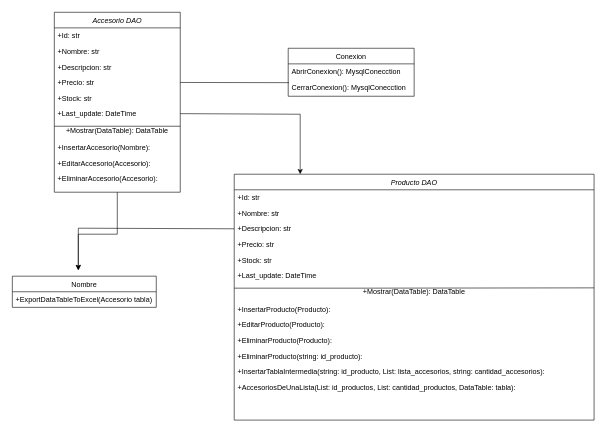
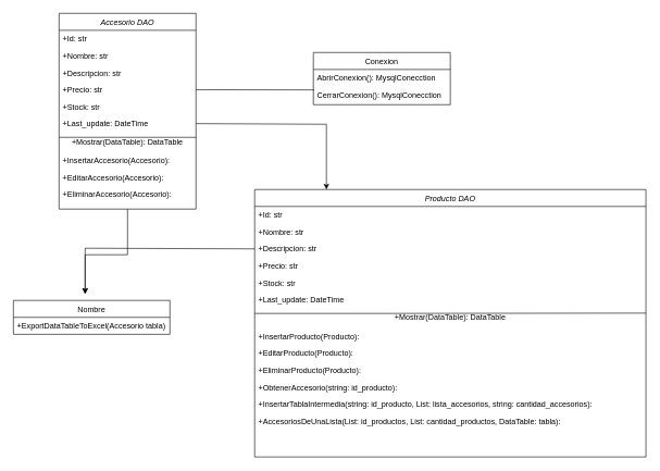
  <mxCell id="0" />
  <mxCell id="1" parent="0" />
  <mxCell id="2" value="Accesorio DAO" style="swimlane;fontStyle=2;align=center;verticalAlign=top;childLayout=stackLayout;horizontal=1;startSize=26;horizontalStack=0;resizeParent=1;resizeLast=0;collapsible=1;marginBottom=0;rounded=0;shadow=0;strokeWidth=1;" parent="1" vertex="1"><mxGeometry x="90" y="20" width="210" height="300" as="geometry"><mxRectangle x="230" y="140" width="160" height="26" as="alternateBounds" /></mxGeometry></mxCell>
  <mxCell id="3" value="+Id: str" style="text;align=left;verticalAlign=top;spacingLeft=4;spacingRight=4;overflow=hidden;rotatable=0;points=[[0,0.5],[1,0.5]];portConstraint=eastwest;" parent="2" vertex="1"><mxGeometry y="26" width="210" height="26" as="geometry" /></mxCell>
  <mxCell id="4" value="+Nombre: str" style="text;align=left;verticalAlign=top;spacingLeft=4;spacingRight=4;overflow=hidden;rotatable=0;points=[[0,0.5],[1,0.5]];portConstraint=eastwest;rounded=0;shadow=0;html=0;" parent="2" vertex="1"><mxGeometry y="52" width="210" height="26" as="geometry" /></mxCell>
  <mxCell id="5" value="+Descripcion: str" style="text;align=left;verticalAlign=top;spacingLeft=4;spacingRight=4;overflow=hidden;rotatable=0;points=[[0,0.5],[1,0.5]];portConstraint=eastwest;rounded=0;shadow=0;html=0;" parent="2" vertex="1"><mxGeometry y="78" width="210" height="26" as="geometry" /></mxCell>
  <mxCell id="6" value="+Precio: str" style="text;align=left;verticalAlign=top;spacingLeft=4;spacingRight=4;overflow=hidden;rotatable=0;points=[[0,0.5],[1,0.5]];portConstraint=eastwest;rounded=0;shadow=0;html=0;" vertex="1" parent="2"><mxGeometry y="104" width="210" height="26" as="geometry" /></mxCell>
  <mxCell id="7" value="+Stock: str" style="text;align=left;verticalAlign=top;spacingLeft=4;spacingRight=4;overflow=hidden;rotatable=0;points=[[0,0.5],[1,0.5]];portConstraint=eastwest;rounded=0;shadow=0;html=0;" vertex="1" parent="2"><mxGeometry y="130" width="210" height="26" as="geometry" /></mxCell>
  <mxCell id="8" value="+Last_update: DateTime" style="text;align=left;verticalAlign=top;spacingLeft=4;spacingRight=4;overflow=hidden;rotatable=0;points=[[0,0.5],[1,0.5]];portConstraint=eastwest;rounded=0;shadow=0;html=0;" vertex="1" parent="2"><mxGeometry y="156" width="210" height="26" as="geometry" /></mxCell>
  <mxCell id="9" value="" style="endArrow=none;html=1;rounded=0;" edge="1" parent="2"><mxGeometry width="50" height="50" relative="1" as="geometry"><mxPoint y="190" as="sourcePoint" /><mxPoint x="210" y="190" as="targetPoint" /></mxGeometry></mxCell>
  <mxCell id="10" value="+Mostrar(DataTable): DataTable" style="text;html=1;strokeColor=none;fillColor=none;align=center;verticalAlign=middle;whiteSpace=wrap;rounded=0;" vertex="1" parent="2"><mxGeometry y="182" width="210" height="30" as="geometry" /></mxCell>
- <mxCell id="11" value="+InsertarAccesorio(Nombre): " style="text;align=left;verticalAlign=top;spacingLeft=4;spacingRight=4;overflow=hidden;rotatable=0;points=[[0,0.5],[1,0.5]];portConstraint=eastwest;" parent="2" vertex="1"><mxGeometry y="212" width="210" height="26" as="geometry" /></mxCell>
+ <mxCell id="11" value="+InsertarAccesorio(Accesorio): " style="text;align=left;verticalAlign=top;spacingLeft=4;spacingRight=4;overflow=hidden;rotatable=0;points=[[0,0.5],[1,0.5]];portConstraint=eastwest;" parent="2" vertex="1"><mxGeometry y="212" width="210" height="26" as="geometry" /></mxCell>
  <mxCell id="12" value="+EditarAccesorio(Accesorio): " style="text;align=left;verticalAlign=top;spacingLeft=4;spacingRight=4;overflow=hidden;rotatable=0;points=[[0,0.5],[1,0.5]];portConstraint=eastwest;" vertex="1" parent="2"><mxGeometry y="238" width="210" height="26" as="geometry" /></mxCell>
  <mxCell id="13" value="+EliminarAccesorio(Accesorio): " style="text;align=left;verticalAlign=top;spacingLeft=4;spacingRight=4;overflow=hidden;rotatable=0;points=[[0,0.5],[1,0.5]];portConstraint=eastwest;" vertex="1" parent="2"><mxGeometry y="264" width="210" height="26" as="geometry" /></mxCell>
  <mxCell id="14" value="Conexion" style="swimlane;fontStyle=0;align=center;verticalAlign=top;childLayout=stackLayout;horizontal=1;startSize=26;horizontalStack=0;resizeParent=1;resizeLast=0;collapsible=1;marginBottom=0;rounded=0;shadow=0;strokeWidth=1;" parent="1" vertex="1"><mxGeometry x="480" y="80" width="210" height="80" as="geometry"><mxRectangle x="550" y="140" width="160" height="26" as="alternateBounds" /></mxGeometry></mxCell>
  <mxCell id="15" value="AbrirConexion(): MysqlConecction" style="text;align=left;verticalAlign=top;spacingLeft=4;spacingRight=4;overflow=hidden;rotatable=0;points=[[0,0.5],[1,0.5]];portConstraint=eastwest;" vertex="1" parent="14"><mxGeometry y="26" width="210" height="26" as="geometry" /></mxCell>
  <mxCell id="16" value="CerrarConexion(): MysqlConecction" style="text;align=left;verticalAlign=top;spacingLeft=4;spacingRight=4;overflow=hidden;rotatable=0;points=[[0,0.5],[1,0.5]];portConstraint=eastwest;" vertex="1" parent="14"><mxGeometry y="52" width="210" height="26" as="geometry" /></mxCell>
  <mxCell id="17" value="Producto DAO" style="swimlane;fontStyle=2;align=center;verticalAlign=top;childLayout=stackLayout;horizontal=1;startSize=26;horizontalStack=0;resizeParent=1;resizeLast=0;collapsible=1;marginBottom=0;rounded=0;shadow=0;strokeWidth=1;" vertex="1" parent="1"><mxGeometry x="390" y="290" width="600" height="410" as="geometry"><mxRectangle x="230" y="140" width="160" height="26" as="alternateBounds" /></mxGeometry></mxCell>
  <mxCell id="18" value="+Id: str" style="text;align=left;verticalAlign=top;spacingLeft=4;spacingRight=4;overflow=hidden;rotatable=0;points=[[0,0.5],[1,0.5]];portConstraint=eastwest;" vertex="1" parent="17"><mxGeometry y="26" width="600" height="26" as="geometry" /></mxCell>
  <mxCell id="19" value="+Nombre: str" style="text;align=left;verticalAlign=top;spacingLeft=4;spacingRight=4;overflow=hidden;rotatable=0;points=[[0,0.5],[1,0.5]];portConstraint=eastwest;rounded=0;shadow=0;html=0;" vertex="1" parent="17"><mxGeometry y="52" width="600" height="26" as="geometry" /></mxCell>
  <mxCell id="20" value="+Descripcion: str" style="text;align=left;verticalAlign=top;spacingLeft=4;spacingRight=4;overflow=hidden;rotatable=0;points=[[0,0.5],[1,0.5]];portConstraint=eastwest;rounded=0;shadow=0;html=0;" vertex="1" parent="17"><mxGeometry y="78" width="600" height="26" as="geometry" /></mxCell>
  <mxCell id="21" value="+Precio: str" style="text;align=left;verticalAlign=top;spacingLeft=4;spacingRight=4;overflow=hidden;rotatable=0;points=[[0,0.5],[1,0.5]];portConstraint=eastwest;rounded=0;shadow=0;html=0;" vertex="1" parent="17"><mxGeometry y="104" width="600" height="26" as="geometry" /></mxCell>
  <mxCell id="22" value="+Stock: str" style="text;align=left;verticalAlign=top;spacingLeft=4;spacingRight=4;overflow=hidden;rotatable=0;points=[[0,0.5],[1,0.5]];portConstraint=eastwest;rounded=0;shadow=0;html=0;" vertex="1" parent="17"><mxGeometry y="130" width="600" height="26" as="geometry" /></mxCell>
  <mxCell id="23" value="+Last_update: DateTime" style="text;align=left;verticalAlign=top;spacingLeft=4;spacingRight=4;overflow=hidden;rotatable=0;points=[[0,0.5],[1,0.5]];portConstraint=eastwest;rounded=0;shadow=0;html=0;" vertex="1" parent="17"><mxGeometry y="156" width="600" height="26" as="geometry" /></mxCell>
  <mxCell id="24" value="" style="endArrow=none;html=1;rounded=0;" edge="1" parent="17"><mxGeometry width="50" height="50" relative="1" as="geometry"><mxPoint y="190" as="sourcePoint" /><mxPoint x="210" y="190" as="targetPoint" /></mxGeometry></mxCell>
  <mxCell id="25" value="+Mostrar(DataTable): DataTable" style="text;html=1;strokeColor=none;fillColor=none;align=center;verticalAlign=middle;whiteSpace=wrap;rounded=0;" vertex="1" parent="17"><mxGeometry y="182" width="600" height="30" as="geometry" /></mxCell>
  <mxCell id="26" value="+InsertarProducto(Producto): " style="text;align=left;verticalAlign=top;spacingLeft=4;spacingRight=4;overflow=hidden;rotatable=0;points=[[0,0.5],[1,0.5]];portConstraint=eastwest;" vertex="1" parent="17"><mxGeometry y="212" width="600" height="26" as="geometry" /></mxCell>
  <mxCell id="27" value="+EditarProducto(Producto): " style="text;align=left;verticalAlign=top;spacingLeft=4;spacingRight=4;overflow=hidden;rotatable=0;points=[[0,0.5],[1,0.5]];portConstraint=eastwest;" vertex="1" parent="17"><mxGeometry y="238" width="600" height="26" as="geometry" /></mxCell>
  <mxCell id="28" value="+EliminarProducto(Producto): " style="text;align=left;verticalAlign=top;spacingLeft=4;spacingRight=4;overflow=hidden;rotatable=0;points=[[0,0.5],[1,0.5]];portConstraint=eastwest;" vertex="1" parent="17"><mxGeometry y="264" width="600" height="26" as="geometry" /></mxCell>
- <mxCell id="29" value="+EliminarProducto(string: id_producto): " style="text;align=left;verticalAlign=top;spacingLeft=4;spacingRight=4;overflow=hidden;rotatable=0;points=[[0,0.5],[1,0.5]];portConstraint=eastwest;" vertex="1" parent="17"><mxGeometry y="290" width="600" height="26" as="geometry" /></mxCell>
+ <mxCell id="29" value="+ObtenerAccesorio(string: id_producto): " style="text;align=left;verticalAlign=top;spacingLeft=4;spacingRight=4;overflow=hidden;rotatable=0;points=[[0,0.5],[1,0.5]];portConstraint=eastwest;" vertex="1" parent="17"><mxGeometry y="290" width="600" height="26" as="geometry" /></mxCell>
  <mxCell id="30" value="" style="endArrow=none;html=1;rounded=0;entryX=1;entryY=0.25;entryDx=0;entryDy=0;" edge="1" parent="17" target="25"><mxGeometry width="50" height="50" relative="1" as="geometry"><mxPoint x="210" y="190" as="sourcePoint" /><mxPoint x="410" y="220" as="targetPoint" /></mxGeometry></mxCell>
  <mxCell id="31" value="+InsertarTablaIntermedia(string: id_producto, List: lista_accesorios, string: cantidad_accesorios): " style="text;align=left;verticalAlign=top;spacingLeft=4;spacingRight=4;overflow=hidden;rotatable=0;points=[[0,0.5],[1,0.5]];portConstraint=eastwest;" vertex="1" parent="17"><mxGeometry y="316" width="600" height="26" as="geometry" /></mxCell>
  <mxCell id="32" value="+AccesoriosDeUnaLista(List: id_productos, List: cantidad_productos, DataTable: tabla): " style="text;align=left;verticalAlign=top;spacingLeft=4;spacingRight=4;overflow=hidden;rotatable=0;points=[[0,0.5],[1,0.5]];portConstraint=eastwest;" vertex="1" parent="17"><mxGeometry y="342" width="600" height="26" as="geometry" /></mxCell>
  <mxCell id="33" value="" style="endArrow=classic;html=1;rounded=0;exitX=1;exitY=0.5;exitDx=0;exitDy=0;" edge="1" parent="1" source="8"><mxGeometry width="50" height="50" relative="1" as="geometry"><mxPoint x="420" y="240" as="sourcePoint" /><mxPoint x="500" y="290" as="targetPoint" /><Array as="points"><mxPoint x="500" y="190" /></Array></mxGeometry></mxCell>
  <mxCell id="34" value="" style="endArrow=none;html=1;rounded=0;entryX=0.006;entryY=0.205;entryDx=0;entryDy=0;exitX=1;exitY=0.5;exitDx=0;exitDy=0;entryPerimeter=0;" edge="1" parent="1" source="6" target="16"><mxGeometry width="50" height="50" relative="1" as="geometry"><mxPoint x="320" y="157" as="sourcePoint" /><mxPoint x="500" y="157" as="targetPoint" /></mxGeometry></mxCell>
  <mxCell id="35" value="Nombre" style="swimlane;fontStyle=0;align=center;verticalAlign=top;childLayout=stackLayout;horizontal=1;startSize=26;horizontalStack=0;resizeParent=1;resizeLast=0;collapsible=1;marginBottom=0;rounded=0;shadow=0;strokeWidth=1;" vertex="1" parent="1"><mxGeometry x="20" y="460" width="240" height="52" as="geometry"><mxRectangle x="550" y="140" width="160" height="26" as="alternateBounds" /></mxGeometry></mxCell>
  <mxCell id="36" value="+ExportDataTableToExcel(Accesorio tabla)" style="text;align=left;verticalAlign=top;spacingLeft=4;spacingRight=4;overflow=hidden;rotatable=0;points=[[0,0.5],[1,0.5]];portConstraint=eastwest;" vertex="1" parent="35"><mxGeometry y="26" width="240" height="26" as="geometry" /></mxCell>
  <mxCell id="37" value="" style="endArrow=classic;html=1;rounded=0;exitX=0;exitY=0.5;exitDx=0;exitDy=0;" edge="1" parent="1" source="20"><mxGeometry width="50" height="50" relative="1" as="geometry"><mxPoint x="230" y="430" as="sourcePoint" /><mxPoint x="130" y="450" as="targetPoint" /><Array as="points"><mxPoint x="130" y="380" /></Array></mxGeometry></mxCell>
  <mxCell id="38" value="" style="endArrow=classic;html=1;rounded=0;exitX=0.5;exitY=1;exitDx=0;exitDy=0;" edge="1" parent="1" source="2"><mxGeometry width="50" height="50" relative="1" as="geometry"><mxPoint x="230" y="430" as="sourcePoint" /><mxPoint x="130" y="450" as="targetPoint" /><Array as="points"><mxPoint x="195" y="390" /><mxPoint x="130" y="390" /></Array></mxGeometry></mxCell>
